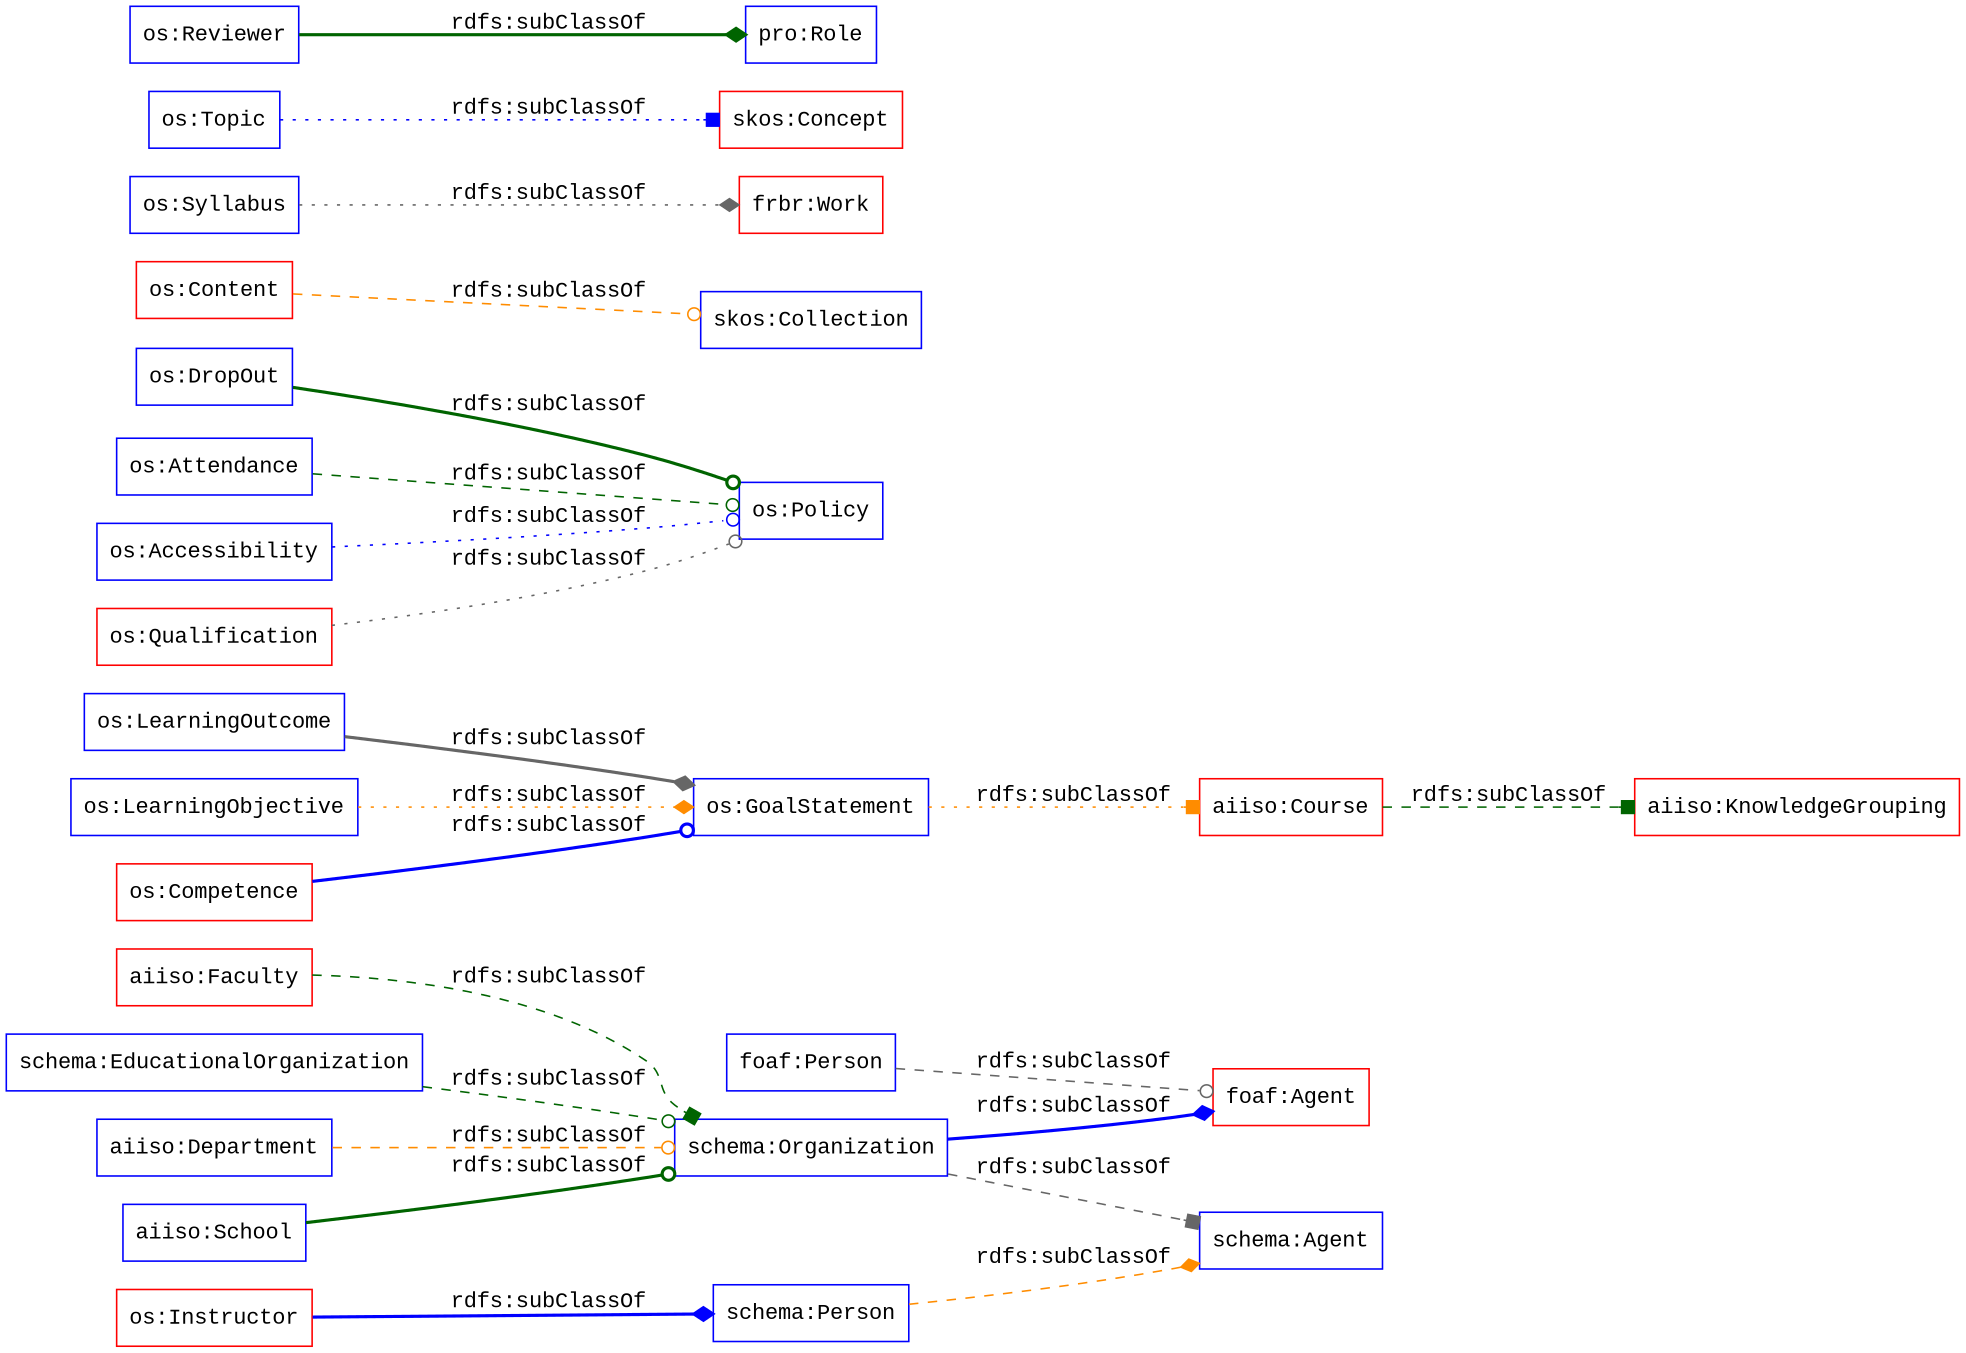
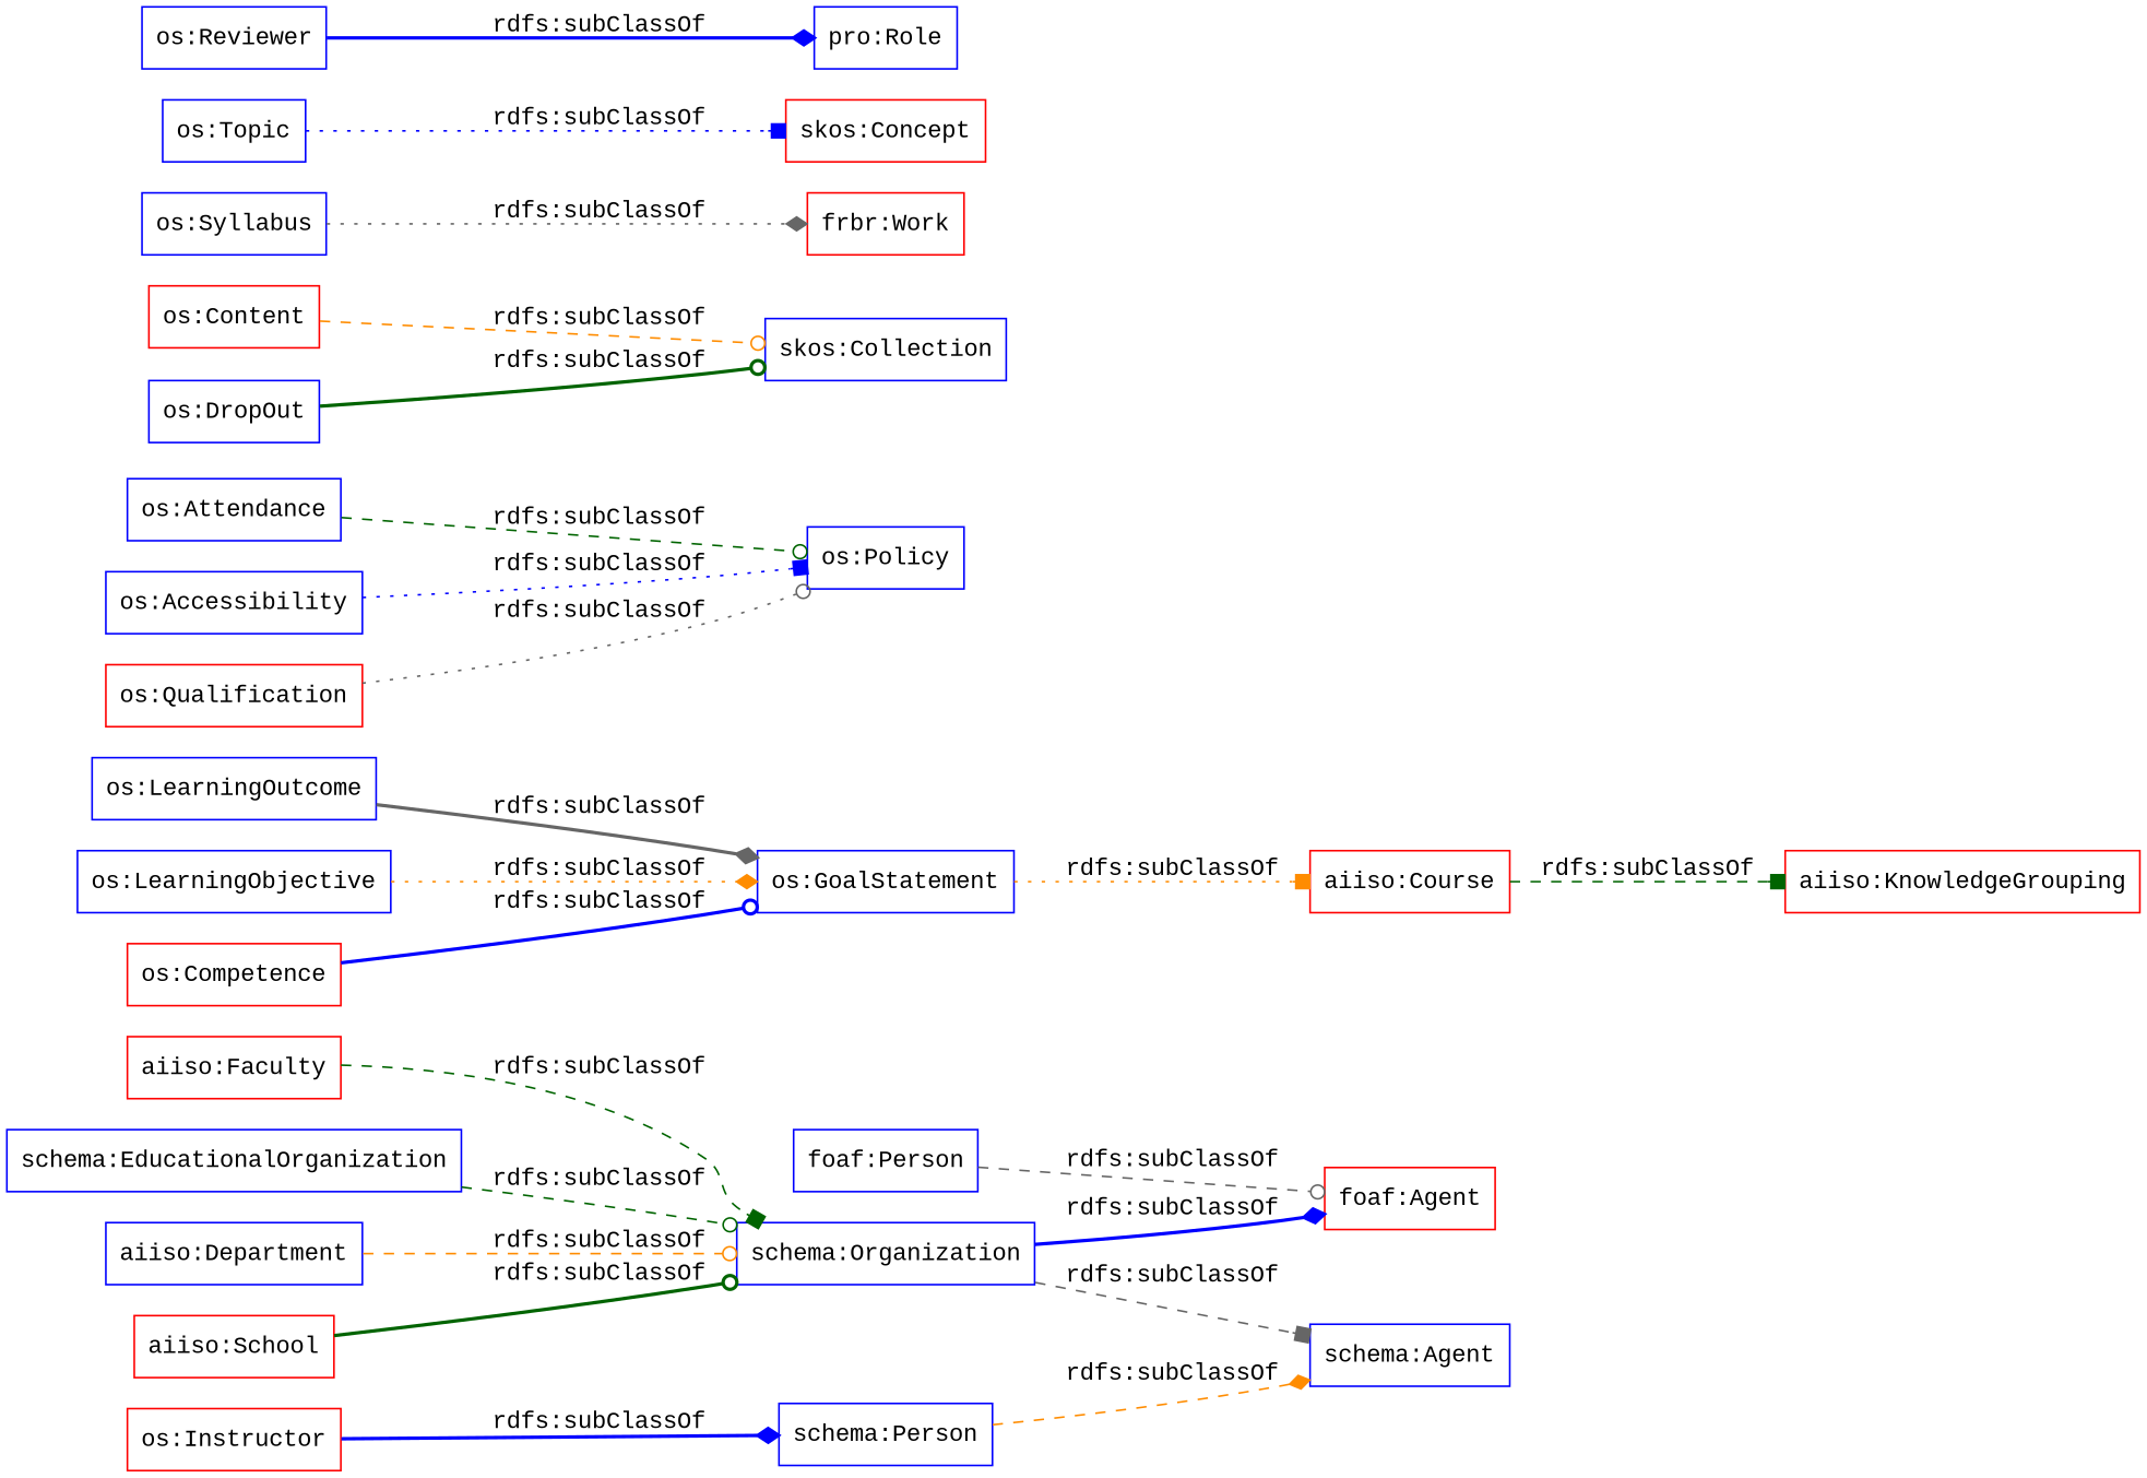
  digraph {
    fontname="Liberation Mono"
    rankdir=LR
    node [color=blue fontname="Liberation Mono" shape=rectangle]
    edge [arrowhead=odot color=darkgreen fontname="Liberation Mono" style=dashed]
    "schema:EducationalOrganization"
    "schema:Organization"
    "foaf:Agent" [color=red]
    "schema:Agent"
    "os:LearningOutcome"
    "os:GoalStatement"
    "aiiso:Course" [color=red]
    "os:Content" [color=red]
    "skos:Collection"
    "frbr:Work" [color=red]
    "os:Syllabus"
    "aiiso:KnowledgeGrouping" [color=red]
    "os:DropOut"
    "os:Policy"
    "os:LearningObjective"
    "foaf:Person"
    "os:Attendance"
    "aiiso:Department"
    "skos:Concept" [color=red]
    "os:Topic"
-   "aiiso:School"
+   "aiiso:School" [color=red]
    "schema:Person"
    "os:Instructor" [color=red]
    "aiiso:Faculty" [color=red]
    "os:Accessibility"
    "os:Qualification" [color=red]
    "os:Reviewer"
    "pro:Role"
    "os:Competence" [color=red]
    "schema:EducationalOrganization" -> "schema:Organization" [label="rdfs:subClassOf"]
    "schema:Organization" -> "foaf:Agent" [arrowhead=diamond color=blue label="rdfs:subClassOf" style=bold]
    "schema:Organization" -> "schema:Agent" [arrowhead=box color=gray40 label="rdfs:subClassOf"]
    "os:LearningOutcome" -> "os:GoalStatement" [arrowhead=diamond color=gray40 label="rdfs:subClassOf" style=bold]
    "os:GoalStatement" -> "aiiso:Course" [arrowhead=box color=darkorange label="rdfs:subClassOf" style=dotted]
    "aiiso:Course" -> "aiiso:KnowledgeGrouping" [arrowhead=box label="rdfs:subClassOf"]
    "os:Content" -> "skos:Collection" [color=darkorange label="rdfs:subClassOf"]
    "os:Syllabus" -> "frbr:Work" [arrowhead=diamond color=gray40 label="rdfs:subClassOf" style=dotted]
-   "os:DropOut" -> "os:Policy" [label="rdfs:subClassOf" style=bold]
+   "os:DropOut" -> "skos:Collection" [label="rdfs:subClassOf" style=bold]
    "os:LearningObjective" -> "os:GoalStatement" [arrowhead=diamond color=darkorange label="rdfs:subClassOf" style=dotted]
    "foaf:Person" -> "foaf:Agent" [color=gray40 label="rdfs:subClassOf"]
    "os:Attendance" -> "os:Policy" [label="rdfs:subClassOf"]
    "aiiso:Department" -> "schema:Organization" [color=darkorange label="rdfs:subClassOf"]
    "os:Topic" -> "skos:Concept" [arrowhead=box color=blue label="rdfs:subClassOf" style=dotted]
    "aiiso:School" -> "schema:Organization" [label="rdfs:subClassOf" style=bold]
    "schema:Person" -> "schema:Agent" [arrowhead=diamond color=darkorange label="rdfs:subClassOf"]
    "os:Instructor" -> "schema:Person" [arrowhead=diamond color=blue label="rdfs:subClassOf" style=bold]
    "aiiso:Faculty" -> "schema:Organization" [arrowhead=box label="rdfs:subClassOf"]
-   "os:Accessibility" -> "os:Policy" [color=blue label="rdfs:subClassOf" style=dotted]
+   "os:Accessibility" -> "os:Policy" [arrowhead=box color=blue label="rdfs:subClassOf" style=dotted]
    "os:Qualification" -> "os:Policy" [color=gray40 label="rdfs:subClassOf" style=dotted]
-   "os:Reviewer" -> "pro:Role" [arrowhead=diamond label="rdfs:subClassOf" style=bold]
+   "os:Reviewer" -> "pro:Role" [arrowhead=diamond color=blue label="rdfs:subClassOf" style=bold]
    "os:Competence" -> "os:GoalStatement" [color=blue label="rdfs:subClassOf" style=bold]
  }
